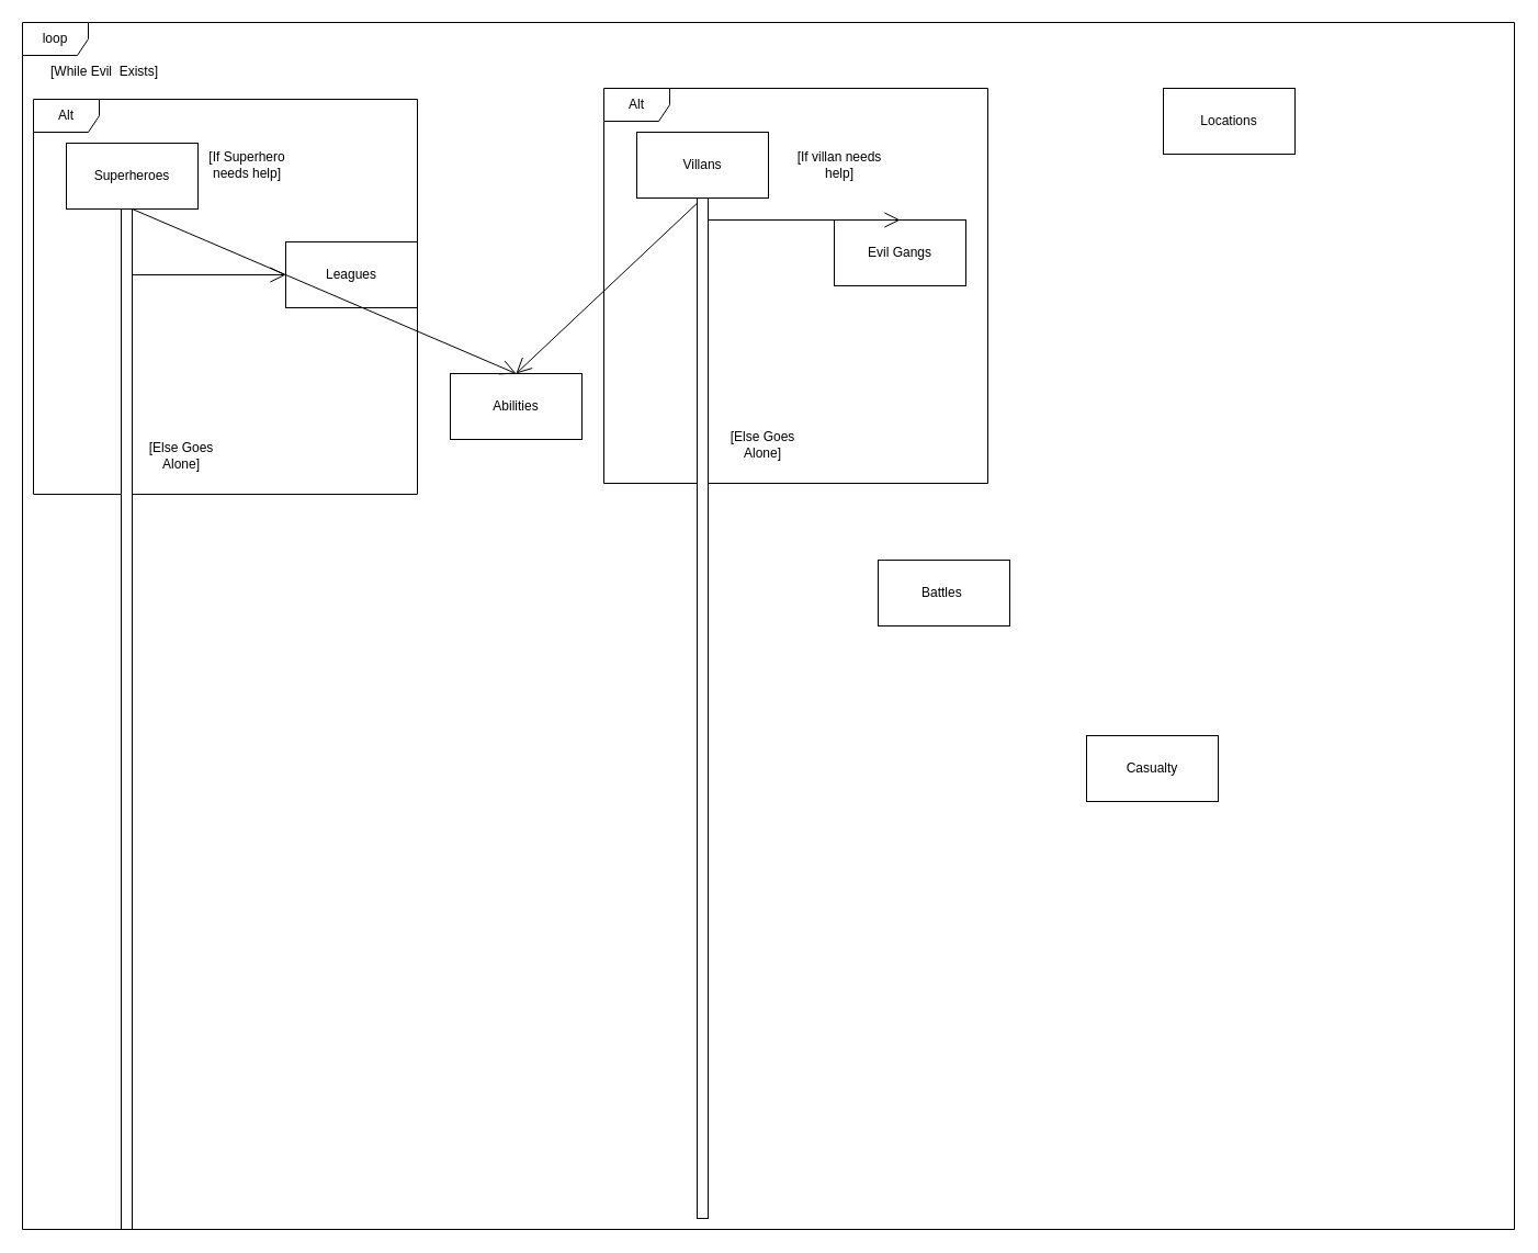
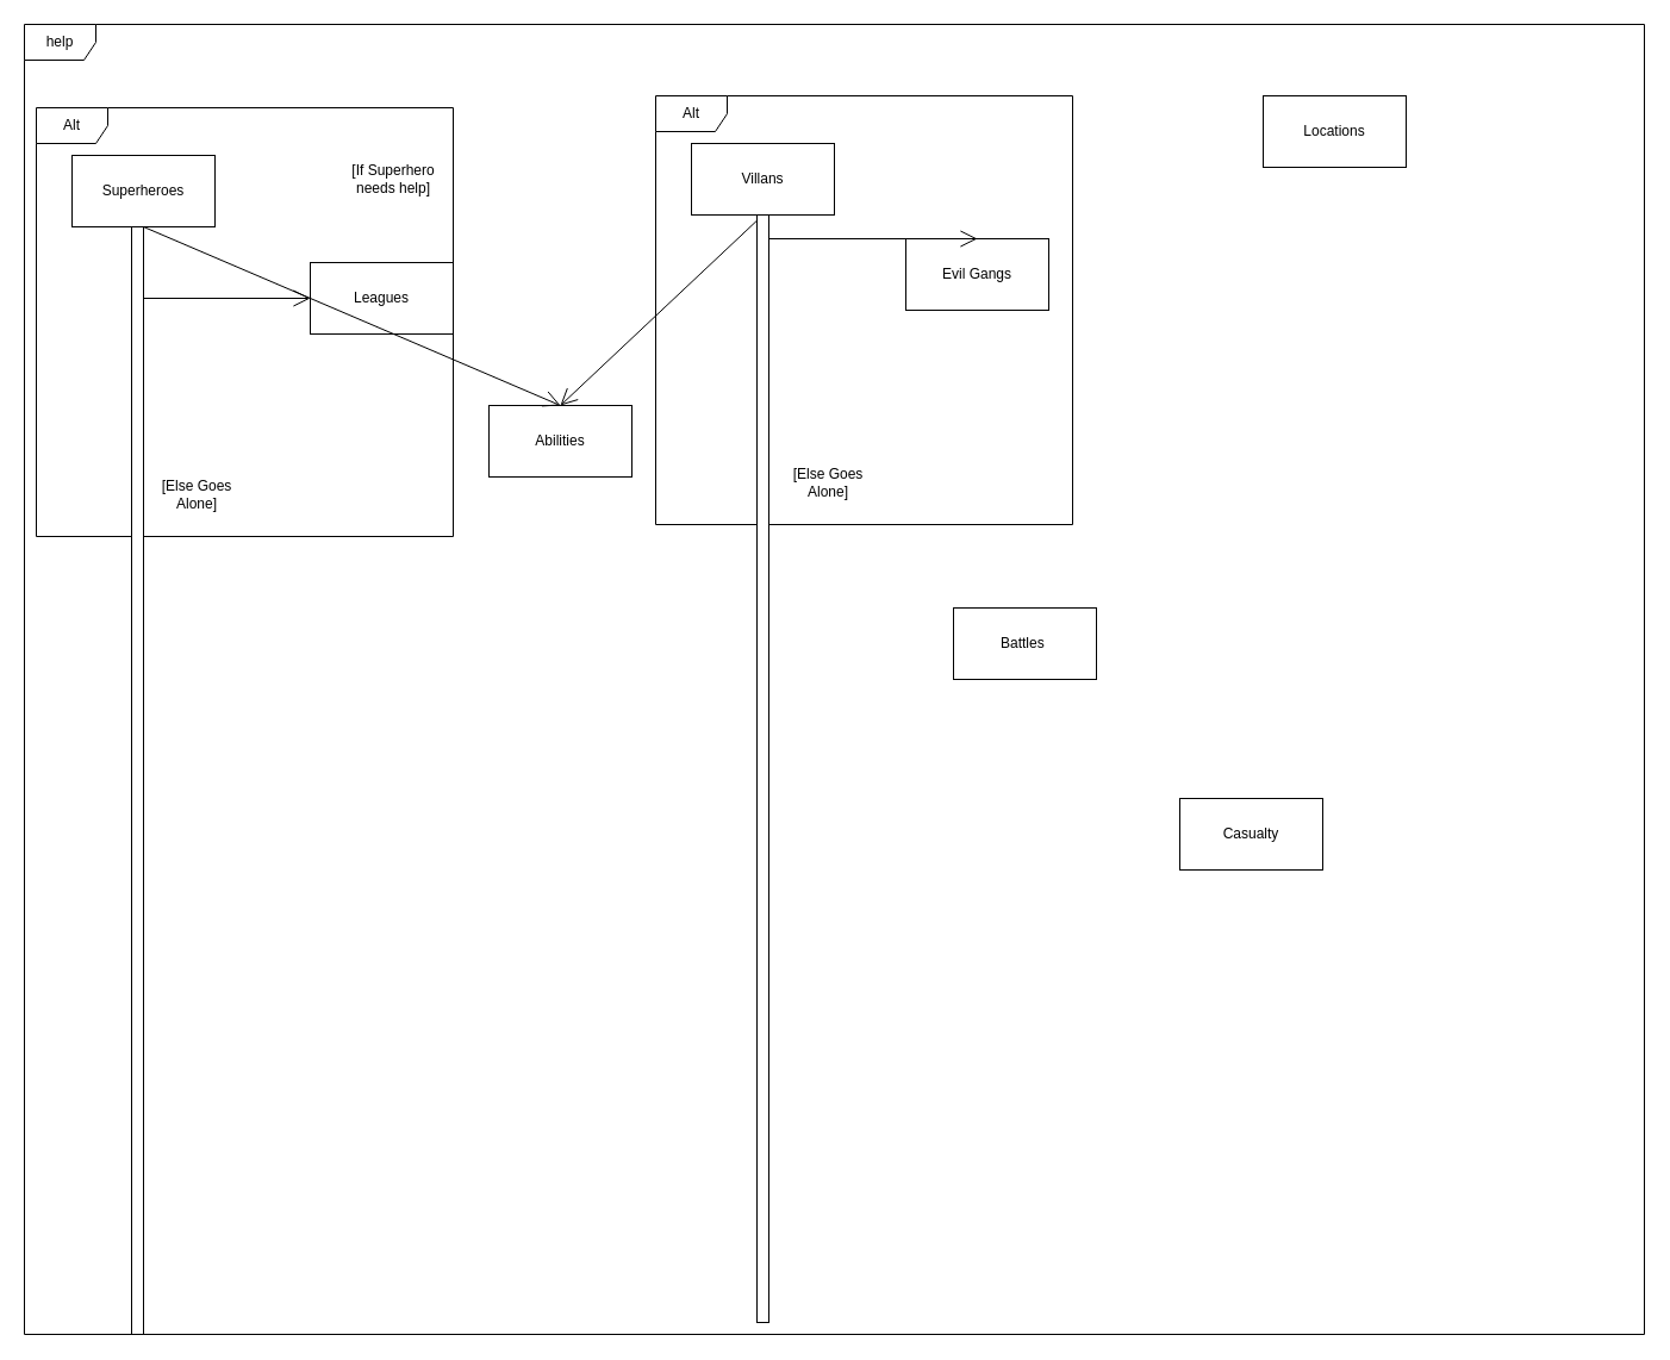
  <mxCell id="0" />
  <mxCell id="1" parent="0" />
  <mxCell id="2" value="Superheroes" style="rounded=0;whiteSpace=wrap;html=1;" vertex="1" parent="1"><mxGeometry x="60" y="130" width="120" height="60" as="geometry" /></mxCell>
  <mxCell id="3" value="Evil Gangs" style="rounded=0;whiteSpace=wrap;html=1;" vertex="1" parent="1"><mxGeometry x="760" y="200" width="120" height="60" as="geometry" /></mxCell>
  <mxCell id="4" value="Abilities" style="rounded=0;whiteSpace=wrap;html=1;" vertex="1" parent="1"><mxGeometry x="410" y="340" width="120" height="60" as="geometry" /></mxCell>
  <mxCell id="5" value="Locations" style="rounded=0;whiteSpace=wrap;html=1;" vertex="1" parent="1"><mxGeometry x="1060" y="80" width="120" height="60" as="geometry" /></mxCell>
  <mxCell id="6" value="Battles&amp;nbsp;" style="rounded=0;whiteSpace=wrap;html=1;" vertex="1" parent="1"><mxGeometry x="800" y="510" width="120" height="60" as="geometry" /></mxCell>
  <mxCell id="7" value="Villans" style="rounded=0;whiteSpace=wrap;html=1;" vertex="1" parent="1"><mxGeometry x="580" y="120" width="120" height="60" as="geometry" /></mxCell>
  <mxCell id="8" value="Leagues" style="rounded=0;whiteSpace=wrap;html=1;" vertex="1" parent="1"><mxGeometry x="260" y="220" width="120" height="60" as="geometry" /></mxCell>
  <mxCell id="9" value="Casualty" style="rounded=0;whiteSpace=wrap;html=1;" vertex="1" parent="1"><mxGeometry x="990" y="670" width="120" height="60" as="geometry" /></mxCell>
- <mxCell id="10" value="loop" style="shape=umlFrame;whiteSpace=wrap;html=1;pointerEvents=0;" vertex="1" parent="1"><mxGeometry width="1360" height="1100" as="geometry" x="20" y="20" /></mxCell>
+ <mxCell id="10" value="help" style="shape=umlFrame;whiteSpace=wrap;html=1;pointerEvents=0;" vertex="1" parent="1"><mxGeometry width="1360" height="1100" as="geometry" x="20" y="20" /></mxCell>
  <mxCell id="11" value="" style="endArrow=open;endFill=1;endSize=12;html=1;rounded=0;entryX=0.5;entryY=0;entryDx=0;entryDy=0;exitX=0.5;exitY=1;exitDx=0;exitDy=0;" edge="1" parent="1" source="2" target="4"><mxGeometry width="160" relative="1" as="geometry"><mxPoint x="130" y="200" as="sourcePoint" /><mxPoint x="260" y="190" as="targetPoint" /></mxGeometry></mxCell>
  <mxCell id="12" value="" style="endArrow=open;endFill=1;endSize=12;html=1;rounded=0;exitX=0.5;exitY=1;exitDx=0;exitDy=0;entryX=0.5;entryY=0;entryDx=0;entryDy=0;" edge="1" parent="1" source="7" target="4"><mxGeometry width="160" relative="1" as="geometry"><mxPoint x="460" y="430" as="sourcePoint" /><mxPoint x="620" y="430" as="targetPoint" /></mxGeometry></mxCell>
  <mxCell id="13" value="" style="endArrow=open;endFill=1;endSize=12;html=1;rounded=0;entryX=0;entryY=0.5;entryDx=0;entryDy=0;" edge="1" parent="1" source="16" target="8"><mxGeometry width="160" relative="1" as="geometry"><mxPoint x="460" y="320" as="sourcePoint" /><mxPoint x="620" y="320" as="targetPoint" /></mxGeometry></mxCell>
  <mxCell id="14" value="" style="endArrow=open;endFill=1;endSize=12;html=1;rounded=0;entryX=0.5;entryY=0;entryDx=0;entryDy=0;" edge="1" parent="1" target="3"><mxGeometry width="160" relative="1" as="geometry"><mxPoint x="645" y="200" as="sourcePoint" /><mxPoint x="780" y="370" as="targetPoint" /></mxGeometry></mxCell>
  <mxCell id="15" value="Alt" style="shape=umlFrame;whiteSpace=wrap;html=1;pointerEvents=0;" vertex="1" parent="1"><mxGeometry x="30" y="90" width="350" height="360" as="geometry" /></mxCell>
  <mxCell id="16" value="" style="html=1;points=[[0,0,0,0,5],[0,1,0,0,-5],[1,0,0,0,5],[1,1,0,0,-5]];perimeter=orthogonalPerimeter;outlineConnect=0;targetShapes=umlLifeline;portConstraint=eastwest;newEdgeStyle={&quot;curved&quot;:0,&quot;rounded&quot;:0};" vertex="1" parent="1"><mxGeometry x="110" y="190" width="10" height="930" as="geometry" /></mxCell>
- <mxCell id="17" value="[If Superhero needs help]" style="text;html=1;align=center;verticalAlign=middle;whiteSpace=wrap;rounded=0;" vertex="1" parent="1"><mxGeometry x="180" y="125" width="90" height="50" as="geometry" /></mxCell>
+ <mxCell id="17" value="[If Superhero needs help]" style="text;html=1;align=center;verticalAlign=middle;whiteSpace=wrap;rounded=0;" vertex="1" parent="1"><mxGeometry x="285" y="125" width="90" height="50" as="geometry" /></mxCell>
  <mxCell id="18" value="[Else Goes Alone]" style="text;html=1;align=center;verticalAlign=middle;whiteSpace=wrap;rounded=0;" vertex="1" parent="1"><mxGeometry x="130" y="400" width="70" height="30" as="geometry" /></mxCell>
  <mxCell id="19" value="Alt" style="shape=umlFrame;whiteSpace=wrap;html=1;pointerEvents=0;" vertex="1" parent="1"><mxGeometry x="550" y="80" width="350" height="360" as="geometry" /></mxCell>
- <mxCell id="20" value="[If villan needs help]" style="text;html=1;align=center;verticalAlign=middle;whiteSpace=wrap;rounded=0;" vertex="1" parent="1"><mxGeometry x="720" y="125" width="90" height="50" as="geometry" /></mxCell>
  <mxCell id="21" value="" style="html=1;points=[[0,0,0,0,5],[0,1,0,0,-5],[1,0,0,0,5],[1,1,0,0,-5]];perimeter=orthogonalPerimeter;outlineConnect=0;targetShapes=umlLifeline;portConstraint=eastwest;newEdgeStyle={&quot;curved&quot;:0,&quot;rounded&quot;:0};" vertex="1" parent="1"><mxGeometry x="635" y="180" width="10" height="930" as="geometry" /></mxCell>
- <mxCell id="22" value="[While Evil&amp;nbsp; Exists]" style="text;html=1;align=center;verticalAlign=middle;whiteSpace=wrap;rounded=0;" vertex="1" parent="1"><mxGeometry x="40" y="50" width="110" height="30" as="geometry" /></mxCell>
  <mxCell id="23" value="[Else Goes Alone]" style="text;html=1;align=center;verticalAlign=middle;whiteSpace=wrap;rounded=0;" vertex="1" parent="1"><mxGeometry x="660" y="390" width="70" height="30" as="geometry" /></mxCell>
